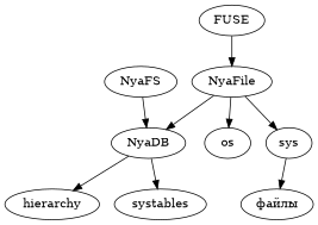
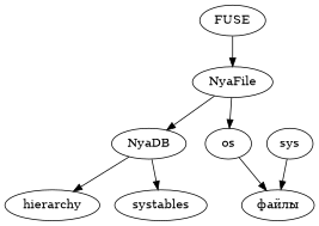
  digraph {
    FUSE
    NyaFile
-   NyaFS
    NyaDB
    os
    sys
    hierarchy
    systables
    "файлы"
    FUSE -> NyaFile
    NyaFile -> NyaDB
    NyaFile -> os
-   NyaFile -> sys
-   NyaFS -> NyaDB
    NyaDB -> hierarchy
    NyaDB -> systables
+   os -> "файлы"
    sys -> "файлы"
  }
